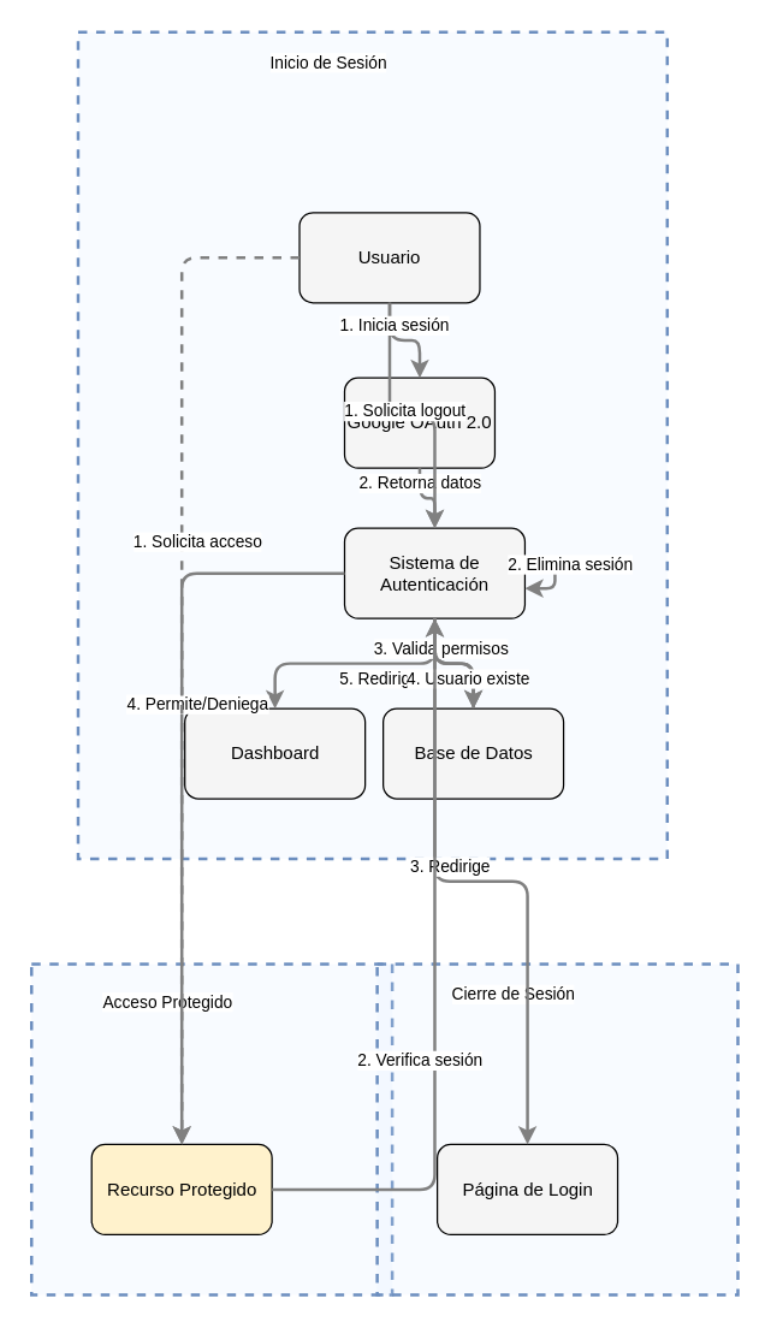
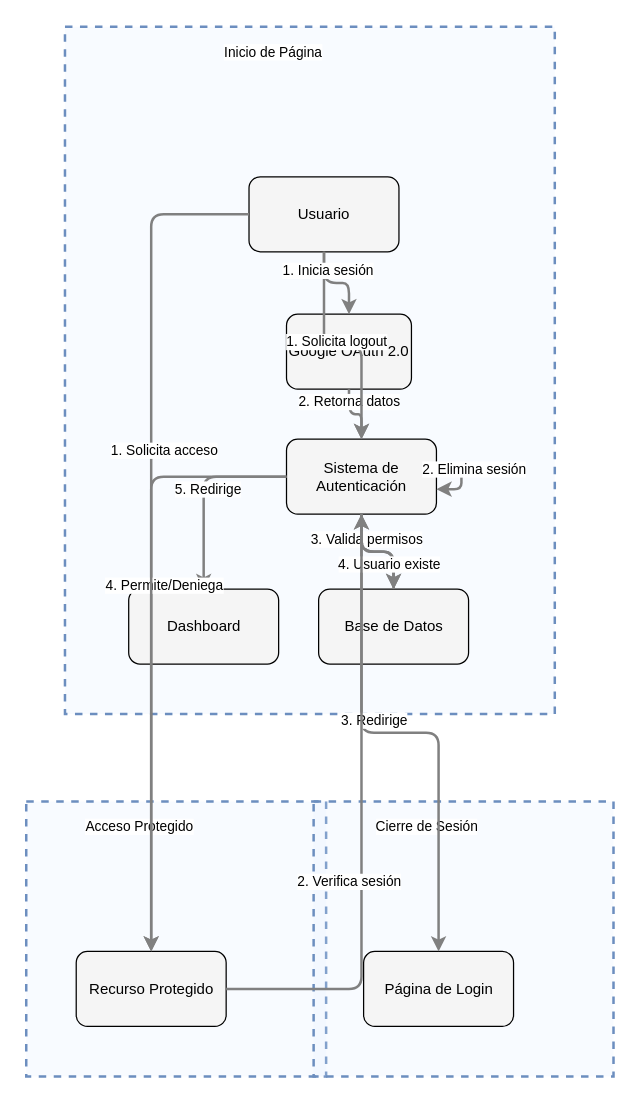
  <mxCell id="0" />
  <mxCell id="1" parent="0" />
  <mxCell id="2" value="" style="html=1;whiteSpace=wrap;container=1;fillColor=#dae8fc;strokeColor=#6c8ebf;dashed=1;fillOpacity=20;strokeWidth=2;containerType=none;recursiveResize=0;movable=1;resizable=1;autosize=0;dropTarget=0" vertex="1" parent="1"><mxGeometry x="51.5" y="20.711" width="392" height="550" as="geometry" /></mxCell>
- <mxCell id="3" value="Inicio de Sesión" style="edgeLabel;html=1;align=center;verticalAlign=middle;resizable=0;labelBackgroundColor=white;spacing=5" vertex="1" parent="1"><mxGeometry x="59.5" y="28.711" width="316" height="24" as="geometry" /></mxCell>
+ <mxCell id="3" value="Inicio de Página" style="edgeLabel;html=1;align=center;verticalAlign=middle;resizable=0;labelBackgroundColor=white;spacing=5" vertex="1" parent="1"><mxGeometry x="59.5" y="28.711" width="316" height="24" as="geometry" /></mxCell>
  <mxCell id="4" value="" style="html=1;whiteSpace=wrap;container=1;fillColor=#dae8fc;strokeColor=#6c8ebf;dashed=1;fillOpacity=20;strokeWidth=2;containerType=none;recursiveResize=0;movable=1;resizable=1;autosize=0;dropTarget=0" vertex="1" parent="1"><mxGeometry x="20.5" y="640.711" width="240" height="220" as="geometry" /></mxCell>
- <mxCell id="5" value="Acceso Protegido" style="edgeLabel;html=1;align=center;verticalAlign=middle;resizable=0;labelBackgroundColor=white;spacing=5" vertex="1" parent="1"><mxGeometry x="28.5" y="648.711" width="164" height="35" as="geometry" /></mxCell>
+ <mxCell id="5" value="Acceso Protegido" style="edgeLabel;html=1;align=center;verticalAlign=middle;resizable=0;labelBackgroundColor=white;spacing=5" vertex="1" parent="1"><mxGeometry x="28.5" y="648.711" width="164" height="24" as="geometry" /></mxCell>
  <mxCell id="6" value="" style="html=1;whiteSpace=wrap;container=1;fillColor=#dae8fc;strokeColor=#6c8ebf;dashed=1;fillOpacity=20;strokeWidth=2;containerType=none;recursiveResize=0;movable=1;resizable=1;autosize=0;dropTarget=0" vertex="1" parent="1"><mxGeometry x="250.5" y="640.711" width="240" height="220" as="geometry" /></mxCell>
  <mxCell id="7" value="Cierre de Sesión" style="edgeLabel;html=1;align=center;verticalAlign=middle;resizable=0;labelBackgroundColor=white;spacing=5" vertex="1" parent="1"><mxGeometry x="258.5" y="648.711" width="164" height="24" as="geometry" /></mxCell>
  <mxCell id="8" value="Sistema de Autenticación" style="rounded=1;whiteSpace=wrap;html=1;fillColor=#f5f5f5" vertex="1" parent="2"><mxGeometry x="177.286" y="330" width="120" height="60" as="geometry" /></mxCell>
- <mxCell id="9" value="Dashboard" style="rounded=1;whiteSpace=wrap;html=1;fillColor=#f5f5f5" vertex="1" parent="2"><mxGeometry x="71" y="450" width="120" height="60" as="geometry" /></mxCell>
+ <mxCell id="9" value="Dashboard" style="rounded=1;whiteSpace=wrap;html=1;fillColor=#f5f5f5" vertex="1" parent="2"><mxGeometry x="51" y="450" width="120" height="60" as="geometry" /></mxCell>
  <mxCell id="10" value="Base de Datos" style="rounded=1;whiteSpace=wrap;html=1;fillColor=#f5f5f5" vertex="1" parent="2"><mxGeometry x="203" y="450" width="120" height="60" as="geometry" /></mxCell>
  <mxCell id="11" value="Google OAuth 2.0" style="rounded=1;whiteSpace=wrap;html=1;fillColor=#f5f5f5" vertex="1" parent="2"><mxGeometry x="177.286" y="230" width="100" height="60" as="geometry" /></mxCell>
  <mxCell id="12" value="Página de Login" style="rounded=1;whiteSpace=wrap;html=1;fillColor=#f5f5f5" vertex="1" parent="6"><mxGeometry x="40" y="120" width="120" height="60" as="geometry" /></mxCell>
- <mxCell id="13" value="Recurso Protegido" style="rounded=1;whiteSpace=wrap;html=1;fillColor=#fff2cc;" vertex="1" parent="4"><mxGeometry x="40" y="120" width="120" height="60" as="geometry" /></mxCell>
+ <mxCell id="13" value="Recurso Protegido" style="rounded=1;whiteSpace=wrap;html=1;fillColor=#f5f5f5" vertex="1" parent="4"><mxGeometry x="40" y="120" width="120" height="60" as="geometry" /></mxCell>
  <mxCell id="14" value="Usuario" style="rounded=1;whiteSpace=wrap;html=1;fillColor=#f5f5f5" vertex="1" parent="2"><mxGeometry x="147.286" y="120" width="120" height="60" as="geometry" /></mxCell>
  <mxCell id="15" style="edgeStyle=orthogonalEdgeStyle;rounded=1;orthogonalLoop=1;jettySize=auto;html=1;strokeColor=#808080;strokeWidth=2;jumpStyle=arc;jumpSize=10;spacing=15;labelBackgroundColor=white;labelBorderColor=none" edge="1" parent="1" source="8" target="8"><mxGeometry relative="1" as="geometry" /></mxCell>
  <mxCell id="16" value="2. Elimina sesión" style="edgeLabel;html=1;align=center;verticalAlign=middle;resizable=0;points=[];" vertex="1" connectable="0" parent="15"><mxGeometry x="-0.2" y="10" relative="1" as="geometry"><mxPoint as="offset" /></mxGeometry></mxCell>
  <mxCell id="17" style="edgeStyle=orthogonalEdgeStyle;rounded=1;orthogonalLoop=1;jettySize=auto;html=1;strokeColor=#808080;strokeWidth=2;jumpStyle=arc;jumpSize=10;spacing=15;labelBackgroundColor=white;labelBorderColor=none" edge="1" parent="1" source="8" target="9"><mxGeometry relative="1" as="geometry" /></mxCell>
  <mxCell id="18" value="5. Redirige" style="edgeLabel;html=1;align=center;verticalAlign=middle;resizable=0;points=[];" vertex="1" connectable="0" parent="17"><mxGeometry x="-0.2" y="10" relative="1" as="geometry"><mxPoint as="offset" /></mxGeometry></mxCell>
  <mxCell id="19" style="edgeStyle=orthogonalEdgeStyle;rounded=1;orthogonalLoop=1;jettySize=auto;html=1;strokeColor=#808080;strokeWidth=2;jumpStyle=arc;jumpSize=10;spacing=15;labelBackgroundColor=white;labelBorderColor=none" edge="1" parent="1" source="8" target="10"><mxGeometry relative="1" as="geometry" /></mxCell>
  <mxCell id="20" value="3. Verifica usuario" style="edgeLabel;html=1;align=center;verticalAlign=middle;resizable=0;points=[];" vertex="1" connectable="0" parent="19"><mxGeometry x="-0.2" y="10" relative="1" as="geometry"><mxPoint as="offset" /></mxGeometry></mxCell>
  <mxCell id="21" style="edgeStyle=orthogonalEdgeStyle;rounded=1;orthogonalLoop=1;jettySize=auto;html=1;strokeColor=#808080;strokeWidth=2;jumpStyle=arc;jumpSize=10;spacing=15;labelBackgroundColor=white;labelBorderColor=none" edge="1" parent="1" source="8" target="10"><mxGeometry relative="1" as="geometry" /></mxCell>
  <mxCell id="22" value="3. Valida permisos" style="edgeLabel;html=1;align=center;verticalAlign=middle;resizable=0;points=[];" vertex="1" connectable="0" parent="21"><mxGeometry x="-0.2" y="10" relative="1" as="geometry"><mxPoint as="offset" /></mxGeometry></mxCell>
  <mxCell id="23" style="edgeStyle=orthogonalEdgeStyle;rounded=1;orthogonalLoop=1;jettySize=auto;html=1;strokeColor=#808080;strokeWidth=2;jumpStyle=arc;jumpSize=10;spacing=15;labelBackgroundColor=white;labelBorderColor=none" edge="1" parent="1" source="8" target="12"><mxGeometry relative="1" as="geometry" /></mxCell>
  <mxCell id="24" value="3. Redirige" style="edgeLabel;html=1;align=center;verticalAlign=middle;resizable=0;points=[];" vertex="1" connectable="0" parent="23"><mxGeometry x="-0.2" y="10" relative="1" as="geometry"><mxPoint as="offset" /></mxGeometry></mxCell>
  <mxCell id="25" style="edgeStyle=orthogonalEdgeStyle;rounded=1;orthogonalLoop=1;jettySize=auto;html=1;strokeColor=#808080;strokeWidth=2;jumpStyle=arc;jumpSize=10;spacing=15;labelBackgroundColor=white;labelBorderColor=none" edge="1" parent="1" source="8" target="13"><mxGeometry relative="1" as="geometry" /></mxCell>
  <mxCell id="26" value="4. Permite/Deniega" style="edgeLabel;html=1;align=center;verticalAlign=middle;resizable=0;points=[];" vertex="1" connectable="0" parent="25"><mxGeometry x="-0.2" y="10" relative="1" as="geometry"><mxPoint as="offset" /></mxGeometry></mxCell>
  <mxCell id="27" style="edgeStyle=orthogonalEdgeStyle;rounded=1;orthogonalLoop=1;jettySize=auto;html=1;strokeColor=#808080;strokeWidth=2;jumpStyle=arc;jumpSize=10;spacing=15;labelBackgroundColor=white;labelBorderColor=none" edge="1" parent="1" source="10" target="8"><mxGeometry relative="1" as="geometry" /></mxCell>
  <mxCell id="28" value="4. Usuario existe" style="edgeLabel;html=1;align=center;verticalAlign=middle;resizable=0;points=[];" vertex="1" connectable="0" parent="27"><mxGeometry x="-0.2" y="10" relative="1" as="geometry"><mxPoint as="offset" /></mxGeometry></mxCell>
  <mxCell id="29" style="edgeStyle=orthogonalEdgeStyle;rounded=1;orthogonalLoop=1;jettySize=auto;html=1;strokeColor=#808080;strokeWidth=2;jumpStyle=arc;jumpSize=10;spacing=15;labelBackgroundColor=white;labelBorderColor=none" edge="1" parent="1" source="11" target="8"><mxGeometry relative="1" as="geometry" /></mxCell>
  <mxCell id="30" value="2. Retorna datos" style="edgeLabel;html=1;align=center;verticalAlign=middle;resizable=0;points=[];" vertex="1" connectable="0" parent="29"><mxGeometry x="-0.2" y="10" relative="1" as="geometry"><mxPoint as="offset" /></mxGeometry></mxCell>
  <mxCell id="31" style="edgeStyle=orthogonalEdgeStyle;rounded=1;orthogonalLoop=1;jettySize=auto;html=1;strokeColor=#808080;strokeWidth=2;jumpStyle=arc;jumpSize=10;spacing=15;labelBackgroundColor=white;labelBorderColor=none" edge="1" parent="1" source="13" target="8"><mxGeometry relative="1" as="geometry" /></mxCell>
  <mxCell id="32" value="2. Verifica sesión" style="edgeLabel;html=1;align=center;verticalAlign=middle;resizable=0;points=[];" vertex="1" connectable="0" parent="31"><mxGeometry x="-0.2" y="10" relative="1" as="geometry"><mxPoint as="offset" /></mxGeometry></mxCell>
  <mxCell id="33" style="edgeStyle=orthogonalEdgeStyle;rounded=1;orthogonalLoop=1;jettySize=auto;html=1;strokeColor=#808080;strokeWidth=2;jumpStyle=arc;jumpSize=10;spacing=15;labelBackgroundColor=white;labelBorderColor=none" edge="1" parent="1" source="14" target="8"><mxGeometry relative="1" as="geometry" /></mxCell>
  <mxCell id="34" value="1. Solicita logout" style="edgeLabel;html=1;align=center;verticalAlign=middle;resizable=0;points=[];" vertex="1" connectable="0" parent="33"><mxGeometry x="-0.2" y="10" relative="1" as="geometry"><mxPoint as="offset" /></mxGeometry></mxCell>
  <mxCell id="35" style="edgeStyle=orthogonalEdgeStyle;rounded=1;orthogonalLoop=1;jettySize=auto;html=1;strokeColor=#808080;strokeWidth=2;jumpStyle=arc;jumpSize=10;spacing=15;labelBackgroundColor=white;labelBorderColor=none" edge="1" parent="1" source="14" target="11"><mxGeometry relative="1" as="geometry" /></mxCell>
  <mxCell id="36" value="1. Inicia sesión" style="edgeLabel;html=1;align=center;verticalAlign=middle;resizable=0;points=[];" vertex="1" connectable="0" parent="35"><mxGeometry x="-0.2" y="10" relative="1" as="geometry"><mxPoint as="offset" /></mxGeometry></mxCell>
- <mxCell id="37" style="edgeStyle=orthogonalEdgeStyle;rounded=1;orthogonalLoop=1;jettySize=auto;html=1;strokeColor=#808080;strokeWidth=2;jumpStyle=arc;jumpSize=10;spacing=15;labelBackgroundColor=white;labelBorderColor=none;dashed=1;" edge="1" parent="1" source="14" target="13"><mxGeometry relative="1" as="geometry" /></mxCell>
+ <mxCell id="37" style="edgeStyle=orthogonalEdgeStyle;rounded=1;orthogonalLoop=1;jettySize=auto;html=1;strokeColor=#808080;strokeWidth=2;jumpStyle=arc;jumpSize=10;spacing=15;labelBackgroundColor=white;labelBorderColor=none" edge="1" parent="1" source="14" target="13"><mxGeometry relative="1" as="geometry" /></mxCell>
  <mxCell id="38" value="1. Solicita acceso" style="edgeLabel;html=1;align=center;verticalAlign=middle;resizable=0;points=[];" vertex="1" connectable="0" parent="37"><mxGeometry x="-0.2" y="10" relative="1" as="geometry"><mxPoint as="offset" /></mxGeometry></mxCell>
